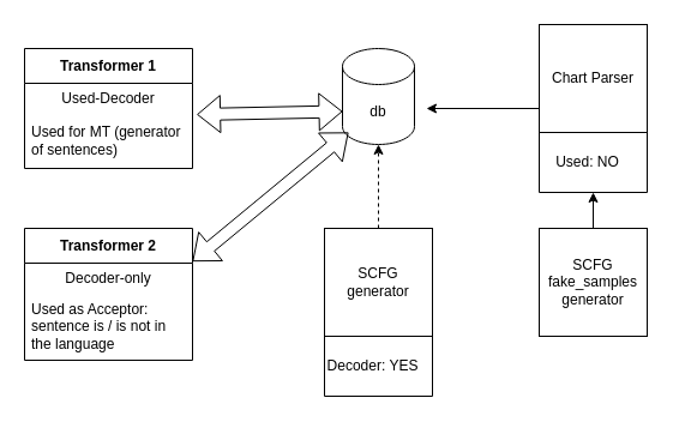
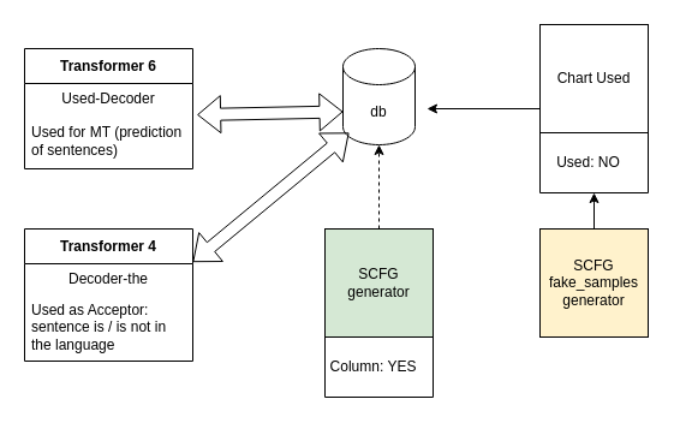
  <mxCell id="0" />
  <mxCell id="1" parent="0" />
  <mxCell id="2" value="db" style="shape=cylinder3;whiteSpace=wrap;html=1;boundedLbl=1;backgroundOutline=1;size=15;" vertex="1" parent="1"><mxGeometry x="285" y="40" width="60" height="80" as="geometry" /></mxCell>
  <mxCell id="3" style="edgeStyle=orthogonalEdgeStyle;rounded=0;orthogonalLoop=1;jettySize=auto;html=1;dashed=1;" edge="1" parent="1" source="5" target="2"><mxGeometry relative="1" as="geometry" /></mxCell>
  <mxCell id="4" value="" style="group" vertex="1" connectable="0" parent="1"><mxGeometry x="270" y="190" width="90" height="140" as="geometry" /></mxCell>
- <mxCell id="5" value="SCFG generator" style="whiteSpace=wrap;html=1;aspect=fixed;" vertex="1" parent="4"><mxGeometry width="90" height="90" as="geometry" /></mxCell>
+ <mxCell id="5" value="SCFG generator" style="whiteSpace=wrap;html=1;aspect=fixed;fillColor=#d5e8d4;" vertex="1" parent="4"><mxGeometry width="90" height="90" as="geometry" /></mxCell>
  <mxCell id="6" value="" style="swimlane;startSize=0;" vertex="1" parent="4"><mxGeometry width="90" height="140" as="geometry" /></mxCell>
- <mxCell id="7" value="Decoder: YES" style="text;html=1;align=center;verticalAlign=middle;resizable=0;points=[];autosize=1;strokeColor=none;fillColor=none;" vertex="1" parent="6"><mxGeometry x="-10" y="100" width="100" height="30" as="geometry" /></mxCell>
+ <mxCell id="7" value="Column: YES" style="text;html=1;align=center;verticalAlign=middle;resizable=0;points=[];autosize=1;strokeColor=none;fillColor=none;" vertex="1" parent="6"><mxGeometry x="-10" y="100" width="100" height="30" as="geometry" /></mxCell>
  <mxCell id="8" value="" style="group" vertex="1" connectable="0" parent="1"><mxGeometry x="449" y="190" width="90" height="140" as="geometry" /></mxCell>
- <mxCell id="9" value="SCFG fake_samples generator" style="whiteSpace=wrap;html=1;aspect=fixed;" vertex="1" parent="8"><mxGeometry width="90" height="90" as="geometry" /></mxCell>
+ <mxCell id="9" value="SCFG fake_samples generator" style="whiteSpace=wrap;html=1;aspect=fixed;fillColor=#fff2cc;" vertex="1" parent="8"><mxGeometry width="90" height="90" as="geometry" /></mxCell>
  <mxCell id="10" value="" style="group" vertex="1" connectable="0" parent="1"><mxGeometry x="449" y="20" width="90" height="140" as="geometry" /></mxCell>
- <mxCell id="11" value="Chart Parser" style="whiteSpace=wrap;html=1;aspect=fixed;" vertex="1" parent="10"><mxGeometry width="90" height="90" as="geometry" /></mxCell>
+ <mxCell id="11" value="Chart Used" style="whiteSpace=wrap;html=1;aspect=fixed;" vertex="1" parent="10"><mxGeometry width="90" height="90" as="geometry" /></mxCell>
  <mxCell id="12" style="edgeStyle=orthogonalEdgeStyle;rounded=0;orthogonalLoop=1;jettySize=auto;html=1;exitX=0;exitY=0.5;exitDx=0;exitDy=0;" edge="1" parent="10" source="13"><mxGeometry relative="1" as="geometry"><mxPoint x="-94" y="70" as="targetPoint" /></mxGeometry></mxCell>
  <mxCell id="13" value="" style="swimlane;startSize=0;" vertex="1" parent="10"><mxGeometry width="90" height="140" as="geometry" /></mxCell>
  <mxCell id="14" value="Used: NO" style="text;html=1;align=center;verticalAlign=middle;resizable=0;points=[];autosize=1;strokeColor=none;fillColor=none;" vertex="1" parent="13"><mxGeometry x="-5" y="100" width="90" height="30" as="geometry" /></mxCell>
  <mxCell id="15" style="edgeStyle=orthogonalEdgeStyle;rounded=0;orthogonalLoop=1;jettySize=auto;html=1;entryX=0.5;entryY=1;entryDx=0;entryDy=0;" edge="1" parent="1" source="9" target="13"><mxGeometry relative="1" as="geometry" /></mxCell>
- <mxCell id="16" value="Transformer 1" style="swimlane;fontStyle=1;align=center;verticalAlign=middle;childLayout=stackLayout;horizontal=1;startSize=29;horizontalStack=0;resizeParent=1;resizeParentMax=0;resizeLast=0;collapsible=0;marginBottom=0;html=1;whiteSpace=wrap;" vertex="1" parent="1"><mxGeometry x="20" y="40" width="140" height="100" as="geometry" /></mxCell>
+ <mxCell id="16" value="Transformer 6" style="swimlane;fontStyle=1;align=center;verticalAlign=middle;childLayout=stackLayout;horizontal=1;startSize=29;horizontalStack=0;resizeParent=1;resizeParentMax=0;resizeLast=0;collapsible=0;marginBottom=0;html=1;whiteSpace=wrap;" vertex="1" parent="1"><mxGeometry x="20" y="40" width="140" height="100" as="geometry" /></mxCell>
  <mxCell id="17" value="Used-Decoder" style="text;html=1;strokeColor=none;fillColor=none;align=center;verticalAlign=middle;spacingLeft=4;spacingRight=4;overflow=hidden;rotatable=0;points=[[0,0.5],[1,0.5]];portConstraint=eastwest;whiteSpace=wrap;" vertex="1" parent="16"><mxGeometry y="29" width="140" height="25" as="geometry" /></mxCell>
- <mxCell id="18" value="Used for MT (generator of sentences)" style="text;html=1;strokeColor=none;fillColor=none;align=left;verticalAlign=middle;spacingLeft=4;spacingRight=4;overflow=hidden;rotatable=0;points=[[0,0.5],[1,0.5]];portConstraint=eastwest;whiteSpace=wrap;" vertex="1" parent="16"><mxGeometry y="54" width="140" height="46" as="geometry" /></mxCell>
- <mxCell id="19" value="Transformer 2" style="swimlane;fontStyle=1;align=center;verticalAlign=middle;childLayout=stackLayout;horizontal=1;startSize=29;horizontalStack=0;resizeParent=1;resizeParentMax=0;resizeLast=0;collapsible=0;marginBottom=0;html=1;whiteSpace=wrap;" vertex="1" parent="1"><mxGeometry x="20" y="190" width="140" height="110" as="geometry" /></mxCell>
- <mxCell id="20" value="Decoder-only" style="text;html=1;strokeColor=none;fillColor=none;align=center;verticalAlign=middle;spacingLeft=4;spacingRight=4;overflow=hidden;rotatable=0;points=[[0,0.5],[1,0.5]];portConstraint=eastwest;whiteSpace=wrap;" vertex="1" parent="19"><mxGeometry y="29" width="140" height="25" as="geometry" /></mxCell>
+ <mxCell id="18" value="Used for MT (prediction of sentences)" style="text;html=1;strokeColor=none;fillColor=none;align=left;verticalAlign=middle;spacingLeft=4;spacingRight=4;overflow=hidden;rotatable=0;points=[[0,0.5],[1,0.5]];portConstraint=eastwest;whiteSpace=wrap;" vertex="1" parent="16"><mxGeometry y="54" width="140" height="46" as="geometry" /></mxCell>
+ <mxCell id="19" value="Transformer 4" style="swimlane;fontStyle=1;align=center;verticalAlign=middle;childLayout=stackLayout;horizontal=1;startSize=29;horizontalStack=0;resizeParent=1;resizeParentMax=0;resizeLast=0;collapsible=0;marginBottom=0;html=1;whiteSpace=wrap;" vertex="1" parent="1"><mxGeometry x="20" y="190" width="140" height="110" as="geometry" /></mxCell>
+ <mxCell id="20" value="Decoder-the" style="text;html=1;strokeColor=none;fillColor=none;align=center;verticalAlign=middle;spacingLeft=4;spacingRight=4;overflow=hidden;rotatable=0;points=[[0,0.5],[1,0.5]];portConstraint=eastwest;whiteSpace=wrap;" vertex="1" parent="19"><mxGeometry y="29" width="140" height="25" as="geometry" /></mxCell>
  <mxCell id="21" value="Used as Acceptor: sentence is / is not in the language" style="text;html=1;strokeColor=none;fillColor=none;align=left;verticalAlign=middle;spacingLeft=4;spacingRight=4;overflow=hidden;rotatable=0;points=[[0,0.5],[1,0.5]];portConstraint=eastwest;whiteSpace=wrap;" vertex="1" parent="19"><mxGeometry y="54" width="140" height="56" as="geometry" /></mxCell>
  <mxCell id="22" value="" style="shape=flexArrow;endArrow=classic;startArrow=classic;html=1;rounded=0;exitX=1.026;exitY=0.022;exitDx=0;exitDy=0;exitPerimeter=0;entryX=0;entryY=0;entryDx=0;entryDy=52.5;entryPerimeter=0;" edge="1" parent="1" source="18" target="2"><mxGeometry width="100" height="100" relative="1" as="geometry"><mxPoint x="180" y="180" as="sourcePoint" /><mxPoint x="280" y="80" as="targetPoint" /></mxGeometry></mxCell>
  <mxCell id="23" value="" style="shape=flexArrow;endArrow=classic;startArrow=classic;html=1;rounded=0;exitX=1;exitY=0.25;exitDx=0;exitDy=0;" edge="1" parent="1" source="19"><mxGeometry width="100" height="100" relative="1" as="geometry"><mxPoint x="174" y="105" as="sourcePoint" /><mxPoint x="290" y="110" as="targetPoint" /></mxGeometry></mxCell>
